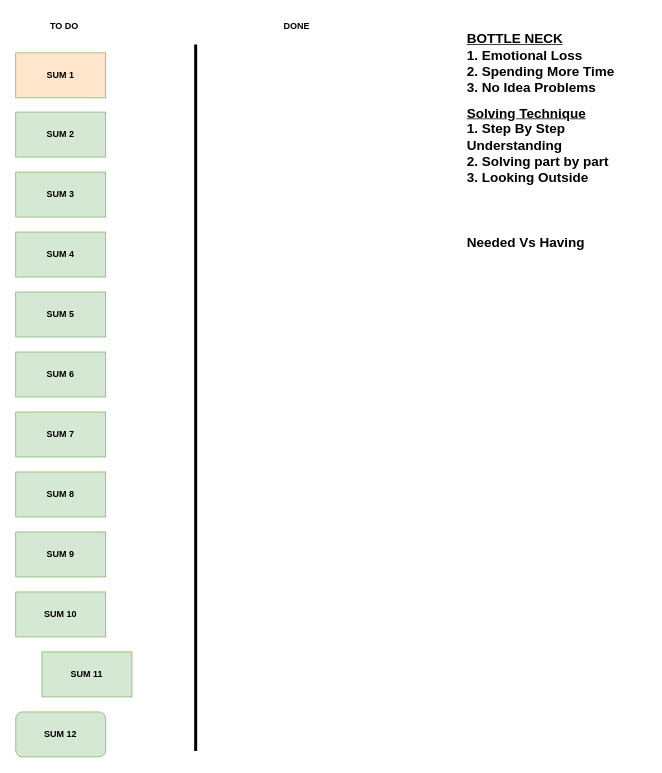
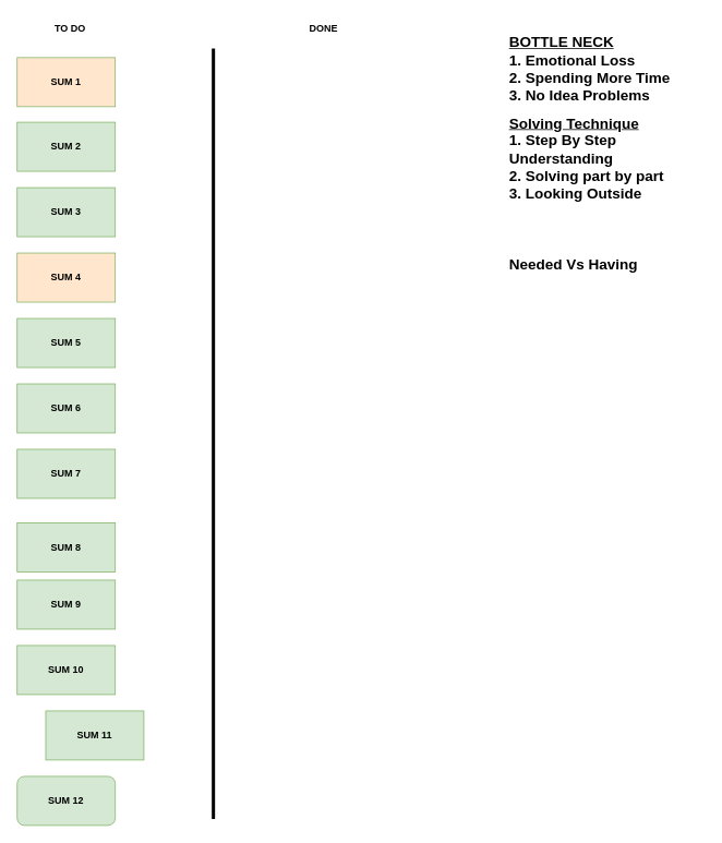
  <mxCell id="0" />
  <mxCell id="1" parent="0" />
  <mxCell id="2" value="&lt;b&gt;SUM 3&lt;/b&gt;" style="rounded=0;whiteSpace=wrap;html=1;fillColor=#d5e8d4;strokeColor=#82b366;" vertex="1" parent="1"><mxGeometry x="20" y="229" width="120" height="60" as="geometry" /></mxCell>
- <mxCell id="3" value="&lt;b&gt;SUM 4&lt;/b&gt;" style="rounded=0;whiteSpace=wrap;html=1;fillColor=#d5e8d4;strokeColor=#82b366;" vertex="1" parent="1"><mxGeometry x="20" y="309" width="120" height="60" as="geometry" /></mxCell>
+ <mxCell id="3" value="&lt;b&gt;SUM 4&lt;/b&gt;" style="rounded=0;whiteSpace=wrap;html=1;fillColor=#ffe6cc;strokeColor=#82b366;" vertex="1" parent="1"><mxGeometry x="20" y="309" width="120" height="60" as="geometry" /></mxCell>
  <mxCell id="4" value="&lt;b&gt;SUM 5&lt;/b&gt;" style="rounded=0;whiteSpace=wrap;html=1;fillColor=#d5e8d4;strokeColor=#82b366;" vertex="1" parent="1"><mxGeometry x="20" y="389" width="120" height="60" as="geometry" /></mxCell>
  <mxCell id="5" value="&lt;b&gt;SUM 6&lt;/b&gt;" style="rounded=0;whiteSpace=wrap;html=1;fillColor=#d5e8d4;strokeColor=#82b366;" vertex="1" parent="1"><mxGeometry x="20" y="469" width="120" height="60" as="geometry" /></mxCell>
  <mxCell id="6" value="&lt;b&gt;SUM 2&lt;/b&gt;" style="rounded=0;whiteSpace=wrap;html=1;fillColor=#d5e8d4;strokeColor=#82b366;" vertex="1" parent="1"><mxGeometry x="20" y="149" width="120" height="60" as="geometry" /></mxCell>
  <mxCell id="7" value="&lt;b&gt;SUM 7&lt;/b&gt;" style="rounded=0;whiteSpace=wrap;html=1;fillColor=#d5e8d4;strokeColor=#82b366;" vertex="1" parent="1"><mxGeometry x="20" y="549" width="120" height="60" as="geometry" /></mxCell>
- <mxCell id="8" value="&lt;b&gt;SUM 8&lt;/b&gt;" style="rounded=0;whiteSpace=wrap;html=1;fillColor=#d5e8d4;strokeColor=#82b366;" vertex="1" parent="1"><mxGeometry x="20" y="629" width="120" height="60" as="geometry" /></mxCell>
+ <mxCell id="8" value="&lt;b&gt;SUM 8&lt;/b&gt;" style="rounded=0;whiteSpace=wrap;html=1;fillColor=#d5e8d4;strokeColor=#82b366;" vertex="1" parent="1"><mxGeometry x="20" y="639" width="120" height="60" as="geometry" /></mxCell>
  <mxCell id="9" value="&lt;b&gt;SUM 9&lt;/b&gt;" style="rounded=0;whiteSpace=wrap;html=1;fillColor=#d5e8d4;strokeColor=#82b366;" vertex="1" parent="1"><mxGeometry x="20" y="709" width="120" height="60" as="geometry" /></mxCell>
  <mxCell id="10" value="&lt;b&gt;SUM 10&lt;/b&gt;" style="rounded=0;whiteSpace=wrap;html=1;fillColor=#d5e8d4;strokeColor=#82b366;" vertex="1" parent="1"><mxGeometry x="20" y="789" width="120" height="60" as="geometry" /></mxCell>
  <mxCell id="11" value="&lt;b&gt;SUM 11&lt;/b&gt;" style="rounded=0;whiteSpace=wrap;html=1;fillColor=#d5e8d4;strokeColor=#82b366;" vertex="1" parent="1"><mxGeometry x="55" y="869" width="120" height="60" as="geometry" /></mxCell>
  <mxCell id="12" value="&lt;b&gt;SUM 12&lt;/b&gt;" style="whiteSpace=wrap;html=1;fillColor=#d5e8d4;strokeColor=#82b366;rounded=1;" vertex="1" parent="1"><mxGeometry x="20" y="949" width="120" height="60" as="geometry" /></mxCell>
  <mxCell id="13" value="" style="endArrow=none;html=1;rounded=0;strokeWidth=4;" edge="1" parent="1"><mxGeometry width="50" height="50" relative="1" as="geometry"><mxPoint x="260" y="59" as="sourcePoint" /><mxPoint x="260" y="1001.133" as="targetPoint" /></mxGeometry></mxCell>
  <mxCell id="14" value="&lt;b&gt;DONE&lt;/b&gt;" style="text;strokeColor=none;align=center;fillColor=none;html=1;verticalAlign=middle;whiteSpace=wrap;rounded=0;" vertex="1" parent="1"><mxGeometry x="350" y="20" width="90" height="30" as="geometry" /></mxCell>
  <mxCell id="15" value="&lt;b&gt;TO DO&lt;/b&gt;" style="text;strokeColor=none;align=center;fillColor=none;html=1;verticalAlign=middle;whiteSpace=wrap;rounded=0;" vertex="1" parent="1"><mxGeometry x="40" y="20" width="90" height="30" as="geometry" /></mxCell>
  <mxCell id="16" value="&lt;b&gt;SUM 1&lt;/b&gt;" style="rounded=0;whiteSpace=wrap;html=1;fillColor=#ffe6cc;strokeColor=#82b366;" vertex="1" parent="1"><mxGeometry x="20" y="70" width="120" height="60" as="geometry" /></mxCell>
  <mxCell id="17" value="&lt;b&gt;&lt;u&gt;BOTTLE NECK&lt;/u&gt;&lt;/b&gt;&lt;div&gt;&lt;b&gt;1. Emotional Loss&lt;/b&gt;&lt;/div&gt;&lt;div&gt;&lt;b&gt;2. Spending More Time&lt;/b&gt;&lt;/div&gt;&lt;div&gt;&lt;b&gt;3. No Idea Problems&lt;/b&gt;&lt;/div&gt;" style="text;strokeColor=none;align=left;fillColor=none;html=1;verticalAlign=middle;whiteSpace=wrap;rounded=0;fontSize=18;" vertex="1" parent="1"><mxGeometry x="620" y="40" width="240" height="90" as="geometry" /></mxCell>
  <mxCell id="18" value="&lt;b&gt;&lt;u&gt;Solving Technique&lt;/u&gt;&lt;/b&gt;&lt;div&gt;&lt;b&gt;1. Step By Step Understanding&lt;/b&gt;&lt;/div&gt;&lt;div&gt;&lt;b&gt;2. Solving part by part&lt;/b&gt;&lt;/div&gt;&lt;div&gt;&lt;b&gt;3. Looking Outside&lt;/b&gt;&lt;/div&gt;&lt;div&gt;&lt;b&gt;&lt;br&gt;&lt;/b&gt;&lt;/div&gt;" style="text;strokeColor=none;align=left;fillColor=none;html=1;verticalAlign=middle;whiteSpace=wrap;rounded=0;fontSize=18;" vertex="1" parent="1"><mxGeometry x="620" y="160" width="240" height="90" as="geometry" /></mxCell>
  <mxCell id="19" value="&lt;div&gt;&lt;b&gt;Needed Vs Having&lt;/b&gt;&lt;/div&gt;" style="text;strokeColor=none;align=left;fillColor=none;html=1;verticalAlign=middle;whiteSpace=wrap;rounded=0;fontSize=18;" vertex="1" parent="1"><mxGeometry x="620" y="279" width="240" height="90" as="geometry" /></mxCell>
